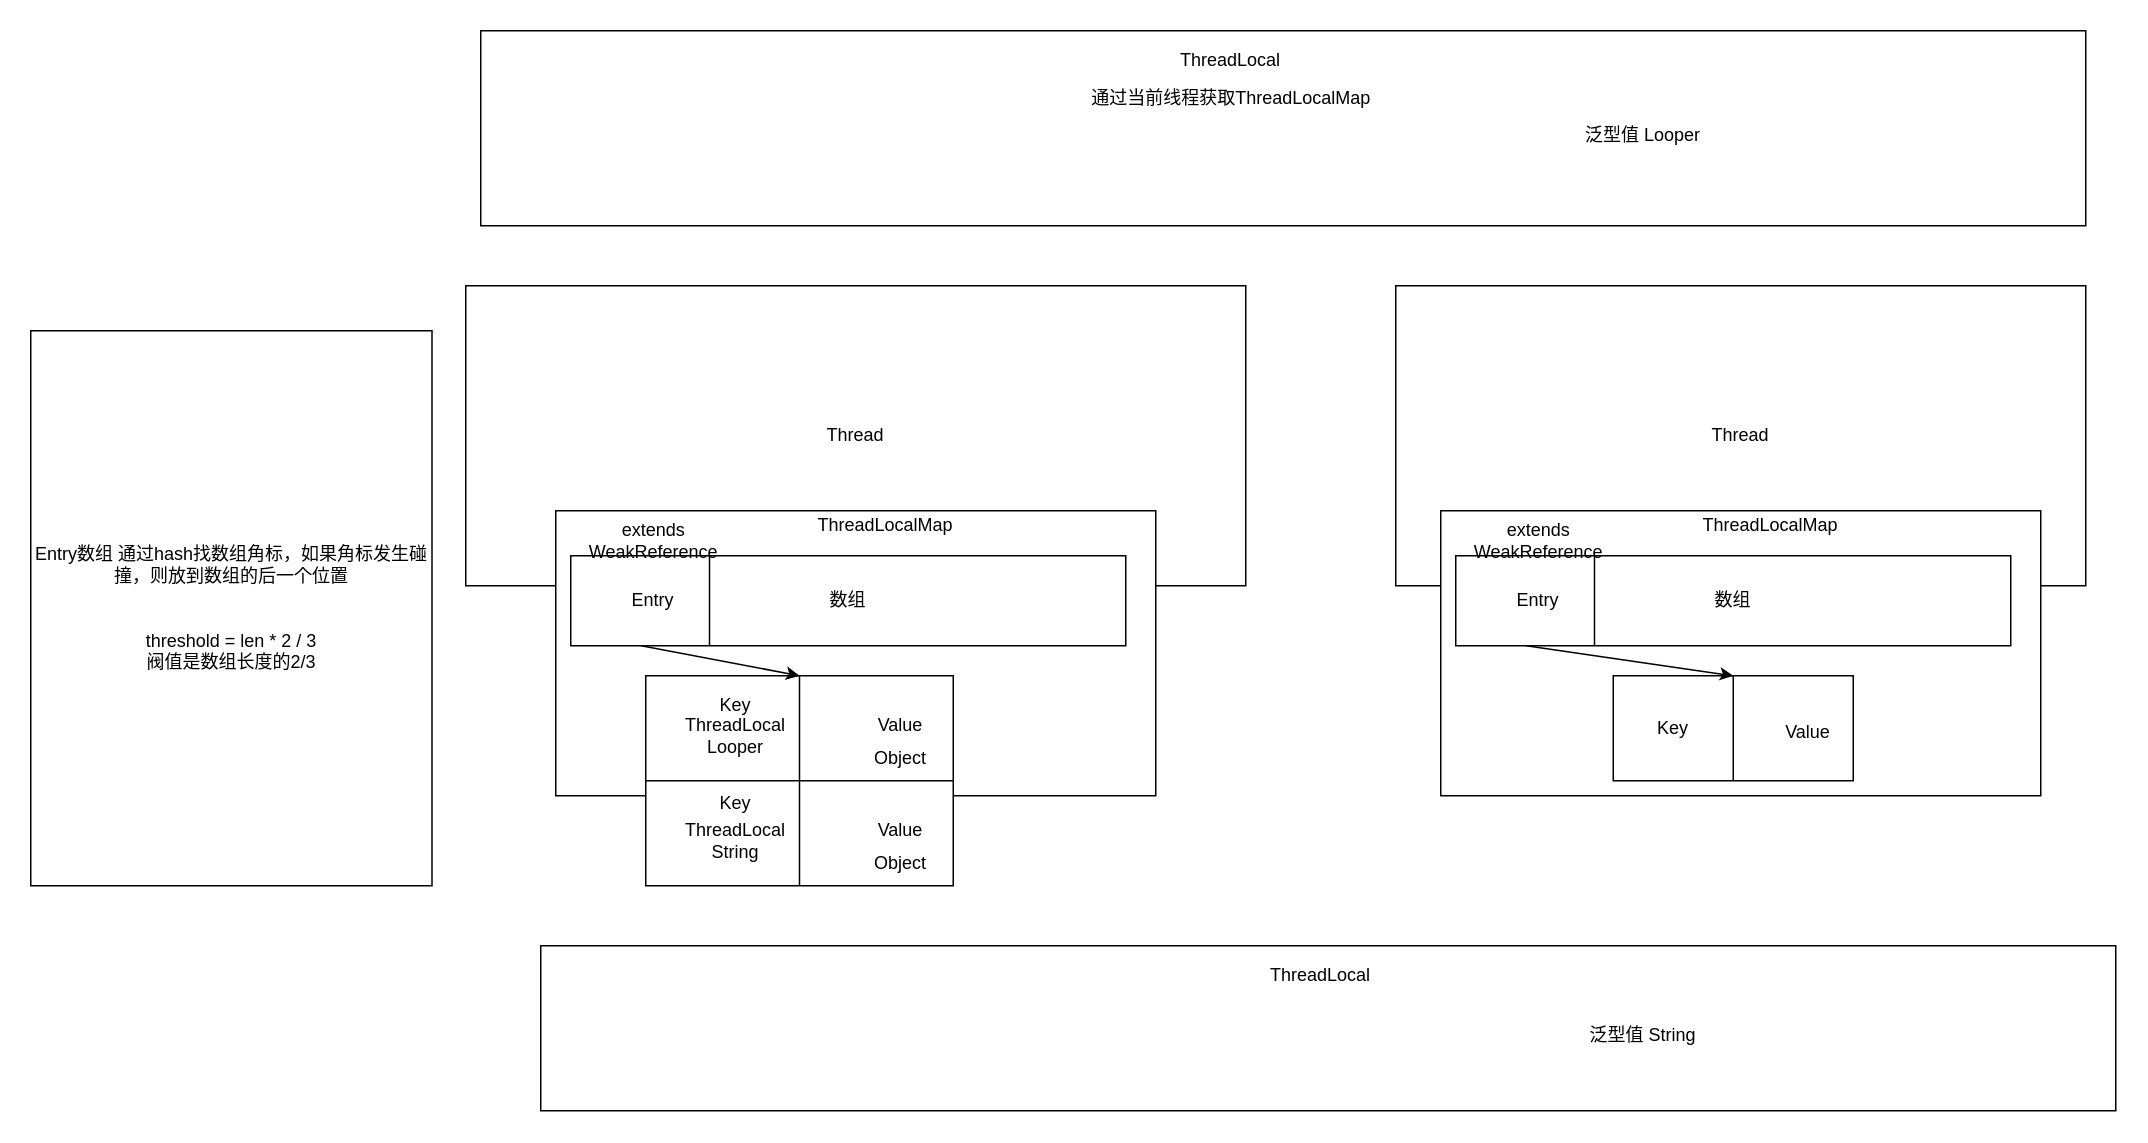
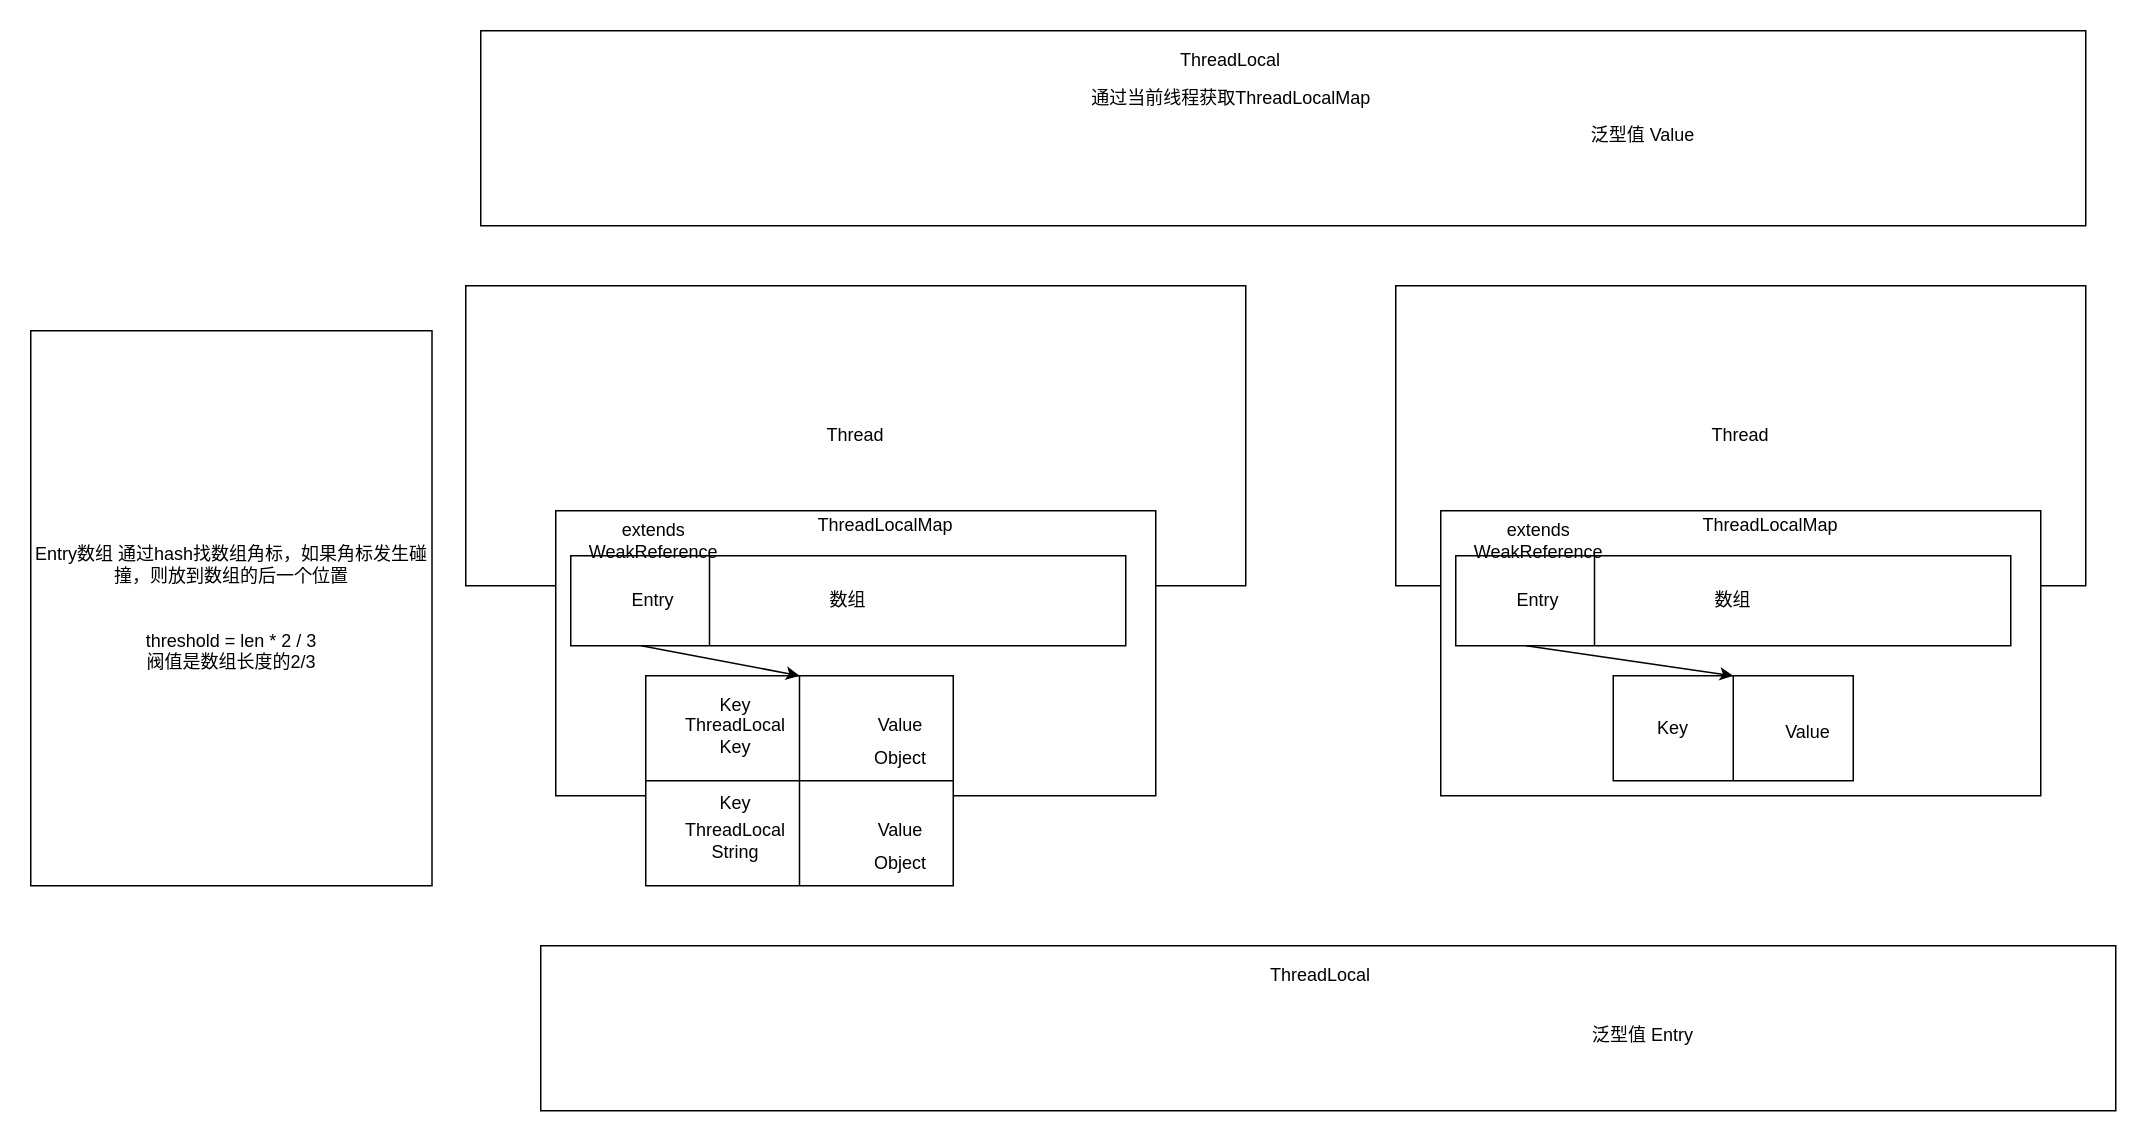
  <mxCell id="0" />
  <mxCell id="1" parent="0" />
  <mxCell id="2" value="Thread" style="rounded=0;whiteSpace=wrap;html=1;" vertex="1" parent="1"><mxGeometry x="310" width="520" height="200" as="geometry" y="190" /></mxCell>
  <mxCell id="3" value="" style="rounded=0;whiteSpace=wrap;html=1;" vertex="1" parent="1"><mxGeometry x="320" y="20" width="1070" height="130" as="geometry" /></mxCell>
  <mxCell id="4" value="ThreadLocal" style="text;html=1;strokeColor=none;fillColor=none;align=center;verticalAlign=middle;whiteSpace=wrap;rounded=0;" vertex="1" parent="1"><mxGeometry x="745" y="20" width="150" height="40" as="geometry" /></mxCell>
  <mxCell id="5" value="" style="rounded=0;whiteSpace=wrap;html=1;" vertex="1" parent="1"><mxGeometry x="370" y="340" width="400" height="190" as="geometry" /></mxCell>
  <mxCell id="6" value="ThreadLocalMap" style="text;html=1;strokeColor=none;fillColor=none;align=center;verticalAlign=middle;whiteSpace=wrap;rounded=0;" vertex="1" parent="1"><mxGeometry x="545" y="340" width="90" height="20" as="geometry" /></mxCell>
  <mxCell id="7" value="通过当前线程获取ThreadLocalMap" style="text;html=1;strokeColor=none;fillColor=none;align=center;verticalAlign=middle;whiteSpace=wrap;rounded=0;" vertex="1" parent="1"><mxGeometry x="717.5" y="50" width="205" height="30" as="geometry" /></mxCell>
  <mxCell id="8" value="数组" style="rounded=0;whiteSpace=wrap;html=1;" vertex="1" parent="1"><mxGeometry x="380" y="370" width="370" height="60" as="geometry" /></mxCell>
  <mxCell id="9" value="" style="endArrow=none;html=1;entryX=0.25;entryY=0;entryDx=0;entryDy=0;exitX=0.25;exitY=1;exitDx=0;exitDy=0;" edge="1" parent="1" source="8" target="8"><mxGeometry width="50" height="50" relative="1" as="geometry"><mxPoint x="450" y="440" as="sourcePoint" /><mxPoint x="500" y="390" as="targetPoint" /></mxGeometry></mxCell>
  <mxCell id="10" value="Entry" style="text;html=1;strokeColor=none;fillColor=none;align=center;verticalAlign=middle;whiteSpace=wrap;rounded=0;" vertex="1" parent="1"><mxGeometry x="400" y="380" width="70" height="40" as="geometry" /></mxCell>
  <mxCell id="11" value="" style="rounded=0;whiteSpace=wrap;html=1;" vertex="1" parent="1"><mxGeometry x="430" y="450" width="205" height="70" as="geometry" /></mxCell>
  <mxCell id="12" value="" style="endArrow=none;html=1;entryX=0.5;entryY=0;entryDx=0;entryDy=0;exitX=0.5;exitY=1;exitDx=0;exitDy=0;" edge="1" parent="1" source="11" target="11"><mxGeometry width="50" height="50" relative="1" as="geometry"><mxPoint x="545" y="510" as="sourcePoint" /><mxPoint x="595" y="460" as="targetPoint" /></mxGeometry></mxCell>
  <mxCell id="13" value="Key" style="text;html=1;strokeColor=none;fillColor=none;align=center;verticalAlign=middle;whiteSpace=wrap;rounded=0;" vertex="1" parent="1"><mxGeometry y="460" width="40" height="20" as="geometry" x="470" /></mxCell>
  <mxCell id="14" value="Value" style="text;html=1;strokeColor=none;fillColor=none;align=center;verticalAlign=middle;whiteSpace=wrap;rounded=0;" vertex="1" parent="1"><mxGeometry x="580" y="475" width="40" height="15" as="geometry" /></mxCell>
  <mxCell id="15" value="" style="endArrow=classic;html=1;exitX=0.127;exitY=1;exitDx=0;exitDy=0;exitPerimeter=0;entryX=0.5;entryY=0;entryDx=0;entryDy=0;" edge="1" parent="1" source="8" target="11"><mxGeometry width="50" height="50" relative="1" as="geometry"><mxPoint x="260" y="510" as="sourcePoint" /><mxPoint x="310" y="460" as="targetPoint" /></mxGeometry></mxCell>
  <mxCell id="16" value="extends WeakReference" style="text;html=1;strokeColor=none;fillColor=none;align=center;verticalAlign=middle;whiteSpace=wrap;rounded=0;" vertex="1" parent="1"><mxGeometry x="382.5" y="350" width="105" height="20" as="geometry" /></mxCell>
  <mxCell id="17" value="&lt;span&gt;Entry数组 通过hash找数组角标，如果角标发生碰撞，则放到数组的后一个位置&lt;br&gt;&lt;br&gt;&lt;br&gt;threshold = len * 2 / 3&lt;br&gt;阀值是数组长度的2/3&lt;br&gt;&lt;/span&gt;" style="rounded=0;whiteSpace=wrap;html=1;" vertex="1" parent="1"><mxGeometry x="20" y="220" width="267.5" height="370" as="geometry" /></mxCell>
  <mxCell id="18" value="Thread" style="rounded=0;whiteSpace=wrap;html=1;" vertex="1" parent="1"><mxGeometry x="930" width="460" height="200" as="geometry" y="190" /></mxCell>
  <mxCell id="19" value="" style="rounded=0;whiteSpace=wrap;html=1;" vertex="1" parent="1"><mxGeometry x="960" y="340" width="400" height="190" as="geometry" /></mxCell>
  <mxCell id="20" value="ThreadLocalMap" style="text;html=1;strokeColor=none;fillColor=none;align=center;verticalAlign=middle;whiteSpace=wrap;rounded=0;" vertex="1" parent="1"><mxGeometry x="1135" y="340" width="90" height="20" as="geometry" /></mxCell>
  <mxCell id="21" value="数组" style="rounded=0;whiteSpace=wrap;html=1;" vertex="1" parent="1"><mxGeometry x="970" y="370" width="370" height="60" as="geometry" /></mxCell>
  <mxCell id="22" value="" style="endArrow=none;html=1;entryX=0.25;entryY=0;entryDx=0;entryDy=0;exitX=0.25;exitY=1;exitDx=0;exitDy=0;" edge="1" parent="1" source="21" target="21"><mxGeometry width="50" height="50" relative="1" as="geometry"><mxPoint x="1040" y="440" as="sourcePoint" /><mxPoint x="1090" y="390" as="targetPoint" /></mxGeometry></mxCell>
  <mxCell id="23" value="Entry" style="text;html=1;strokeColor=none;fillColor=none;align=center;verticalAlign=middle;whiteSpace=wrap;rounded=0;" vertex="1" parent="1"><mxGeometry x="990" y="380" width="70" height="40" as="geometry" /></mxCell>
  <mxCell id="24" value="" style="rounded=0;whiteSpace=wrap;html=1;" vertex="1" parent="1"><mxGeometry x="1075" y="450" width="160" height="70" as="geometry" /></mxCell>
  <mxCell id="25" value="" style="endArrow=none;html=1;entryX=0.5;entryY=0;entryDx=0;entryDy=0;exitX=0.5;exitY=1;exitDx=0;exitDy=0;" edge="1" parent="1" source="24" target="24"><mxGeometry width="50" height="50" relative="1" as="geometry"><mxPoint x="1145" y="510" as="sourcePoint" /><mxPoint x="1195" y="460" as="targetPoint" /></mxGeometry></mxCell>
  <mxCell id="26" value="Key" style="text;html=1;strokeColor=none;fillColor=none;align=center;verticalAlign=middle;whiteSpace=wrap;rounded=0;" vertex="1" parent="1"><mxGeometry x="1095" y="475" width="40" height="20" as="geometry" /></mxCell>
  <mxCell id="27" value="Value" style="text;html=1;strokeColor=none;fillColor=none;align=center;verticalAlign=middle;whiteSpace=wrap;rounded=0;" vertex="1" parent="1"><mxGeometry x="1195" y="480" width="20" height="15" as="geometry" /></mxCell>
  <mxCell id="28" value="" style="endArrow=classic;html=1;exitX=0.127;exitY=1;exitDx=0;exitDy=0;exitPerimeter=0;entryX=0.5;entryY=0;entryDx=0;entryDy=0;" edge="1" parent="1" source="21" target="24"><mxGeometry width="50" height="50" relative="1" as="geometry"><mxPoint x="850" y="510" as="sourcePoint" /><mxPoint x="900" y="460" as="targetPoint" /></mxGeometry></mxCell>
  <mxCell id="29" value="extends WeakReference" style="text;html=1;strokeColor=none;fillColor=none;align=center;verticalAlign=middle;whiteSpace=wrap;rounded=0;" vertex="1" parent="1"><mxGeometry x="972.5" y="350" width="105" height="20" as="geometry" /></mxCell>
- <mxCell id="30" value="ThreadLocal&lt;br&gt;Looper" style="text;html=1;strokeColor=none;fillColor=none;align=center;verticalAlign=middle;whiteSpace=wrap;rounded=0;" vertex="1" parent="1"><mxGeometry y="480" width="40" height="20" as="geometry" x="470" /></mxCell>
+ <mxCell id="30" value="ThreadLocal&lt;br&gt;Key" style="text;html=1;strokeColor=none;fillColor=none;align=center;verticalAlign=middle;whiteSpace=wrap;rounded=0;" vertex="1" parent="1"><mxGeometry y="480" width="40" height="20" as="geometry" x="470" /></mxCell>
  <mxCell id="31" value="Object" style="text;html=1;strokeColor=none;fillColor=none;align=center;verticalAlign=middle;whiteSpace=wrap;rounded=0;" vertex="1" parent="1"><mxGeometry x="580" y="495" width="40" height="20" as="geometry" /></mxCell>
- <mxCell id="32" value="泛型值 Looper" style="text;html=1;strokeColor=none;fillColor=none;align=center;verticalAlign=middle;whiteSpace=wrap;rounded=0;" vertex="1" parent="1"><mxGeometry x="1000" y="40" width="190" height="100" as="geometry" /></mxCell>
+ <mxCell id="32" value="泛型值 Value" style="text;html=1;strokeColor=none;fillColor=none;align=center;verticalAlign=middle;whiteSpace=wrap;rounded=0;" vertex="1" parent="1"><mxGeometry x="1000" y="40" width="190" height="100" as="geometry" /></mxCell>
  <mxCell id="33" value="" style="rounded=0;whiteSpace=wrap;html=1;" vertex="1" parent="1"><mxGeometry x="360" y="630" width="1050" height="110" as="geometry" /></mxCell>
  <mxCell id="34" value="ThreadLocal" style="text;html=1;strokeColor=none;fillColor=none;align=center;verticalAlign=middle;whiteSpace=wrap;rounded=0;" vertex="1" parent="1"><mxGeometry x="805" y="630" width="150" height="40" as="geometry" /></mxCell>
- <mxCell id="35" value="泛型值 String" style="text;html=1;strokeColor=none;fillColor=none;align=center;verticalAlign=middle;whiteSpace=wrap;rounded=0;" vertex="1" parent="1"><mxGeometry x="1000" y="640" width="190" height="100" as="geometry" /></mxCell>
+ <mxCell id="35" value="泛型值 Entry" style="text;html=1;strokeColor=none;fillColor=none;align=center;verticalAlign=middle;whiteSpace=wrap;rounded=0;" vertex="1" parent="1"><mxGeometry x="1000" y="640" width="190" height="100" as="geometry" /></mxCell>
  <mxCell id="36" value="" style="rounded=0;whiteSpace=wrap;html=1;" vertex="1" parent="1"><mxGeometry x="430" y="520" width="205" height="70" as="geometry" /></mxCell>
  <mxCell id="37" value="" style="endArrow=none;html=1;entryX=0.5;entryY=0;entryDx=0;entryDy=0;exitX=0.5;exitY=1;exitDx=0;exitDy=0;" edge="1" parent="1" source="36" target="36"><mxGeometry width="50" height="50" relative="1" as="geometry"><mxPoint x="545" y="580" as="sourcePoint" /><mxPoint x="595" y="530" as="targetPoint" /></mxGeometry></mxCell>
  <mxCell id="38" value="Key" style="text;html=1;strokeColor=none;fillColor=none;align=center;verticalAlign=middle;whiteSpace=wrap;rounded=0;" vertex="1" parent="1"><mxGeometry y="525" width="40" height="20" as="geometry" x="470" /></mxCell>
  <mxCell id="39" value="Value" style="text;html=1;strokeColor=none;fillColor=none;align=center;verticalAlign=middle;whiteSpace=wrap;rounded=0;" vertex="1" parent="1"><mxGeometry x="580" y="545" width="40" height="15" as="geometry" /></mxCell>
  <mxCell id="40" value="ThreadLocal&lt;br&gt;String" style="text;html=1;strokeColor=none;fillColor=none;align=center;verticalAlign=middle;whiteSpace=wrap;rounded=0;" vertex="1" parent="1"><mxGeometry y="550" width="40" height="20" as="geometry" x="470" /></mxCell>
  <mxCell id="41" value="Object" style="text;html=1;strokeColor=none;fillColor=none;align=center;verticalAlign=middle;whiteSpace=wrap;rounded=0;" vertex="1" parent="1"><mxGeometry x="580" y="565" width="40" height="20" as="geometry" /></mxCell>
